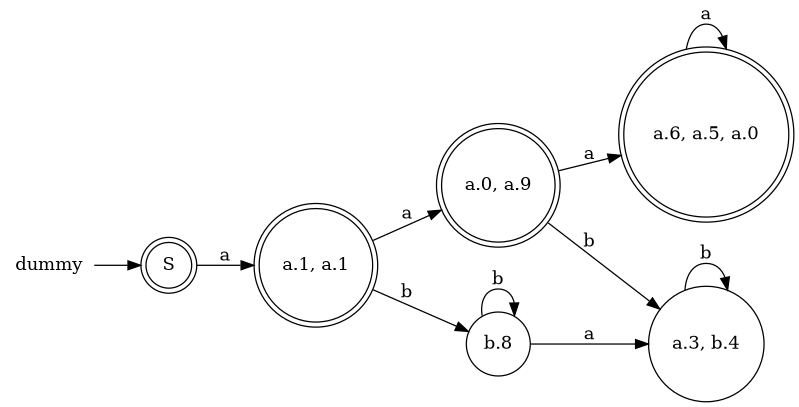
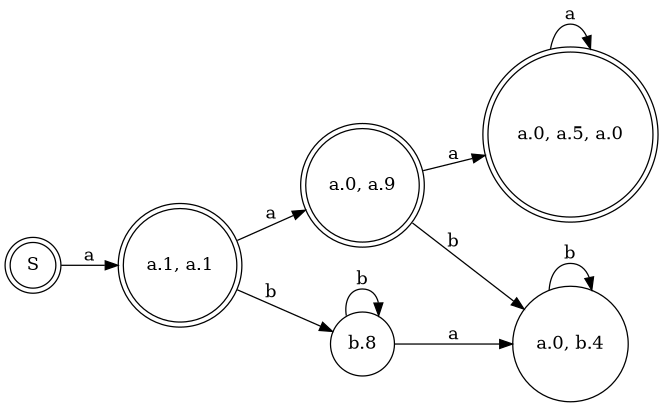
  digraph {
    rankdir=LR
    node [shape=doublecircle]
-   dummy [shape=none]
    n2 [label=S]
    n3 [label="a.1, a.1"]
-   n4 [label="a.3, b.4" shape=circle]
-   n5 [label="a.6, a.5, a.0"]
+   n4 [label="a.0, b.4" shape=circle]
+   n5 [label="a.0, a.5, a.0"]
    n6 [label="a.0, a.9"]
    n7 [label="b.8" shape=circle]
-   dummy -> n2
    n2 -> n3 [label=a]
    n3 -> n6 [label=a]
    n3 -> n7 [label=b]
    n4 -> n4 [label=b]
    n5 -> n5 [label=a]
    n6 -> n4 [label=b]
    n6 -> n5 [label=a]
    n7 -> n4 [label=a]
    n7 -> n7 [label=b]
  }
